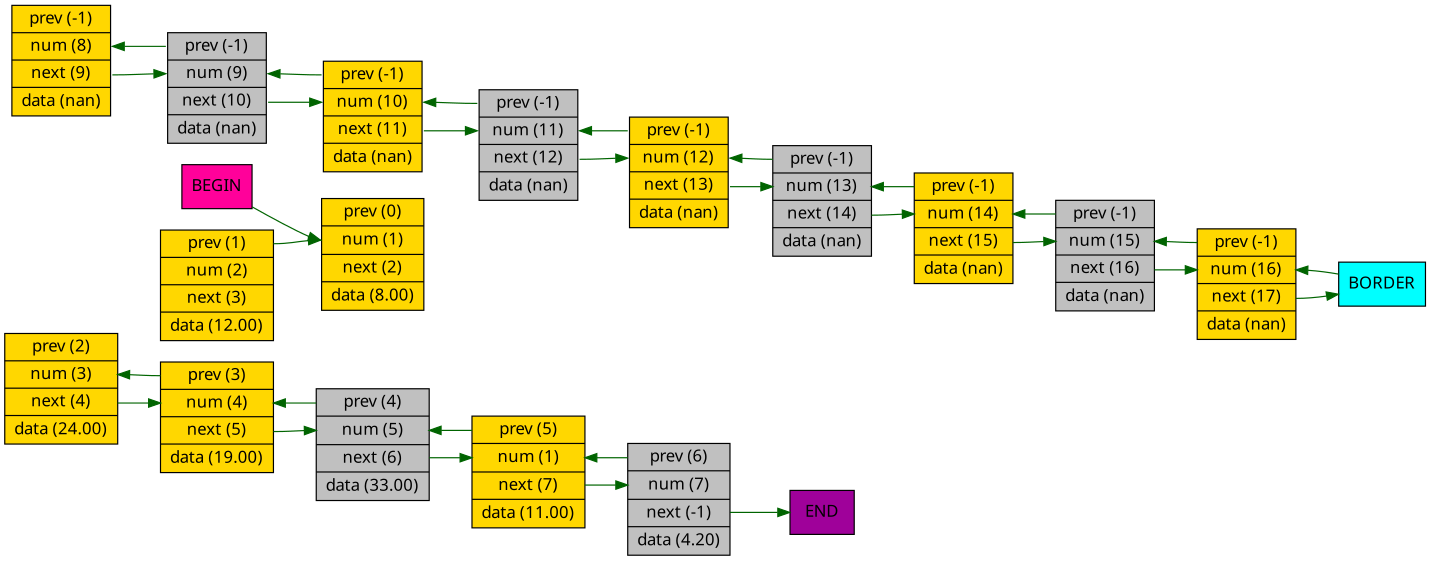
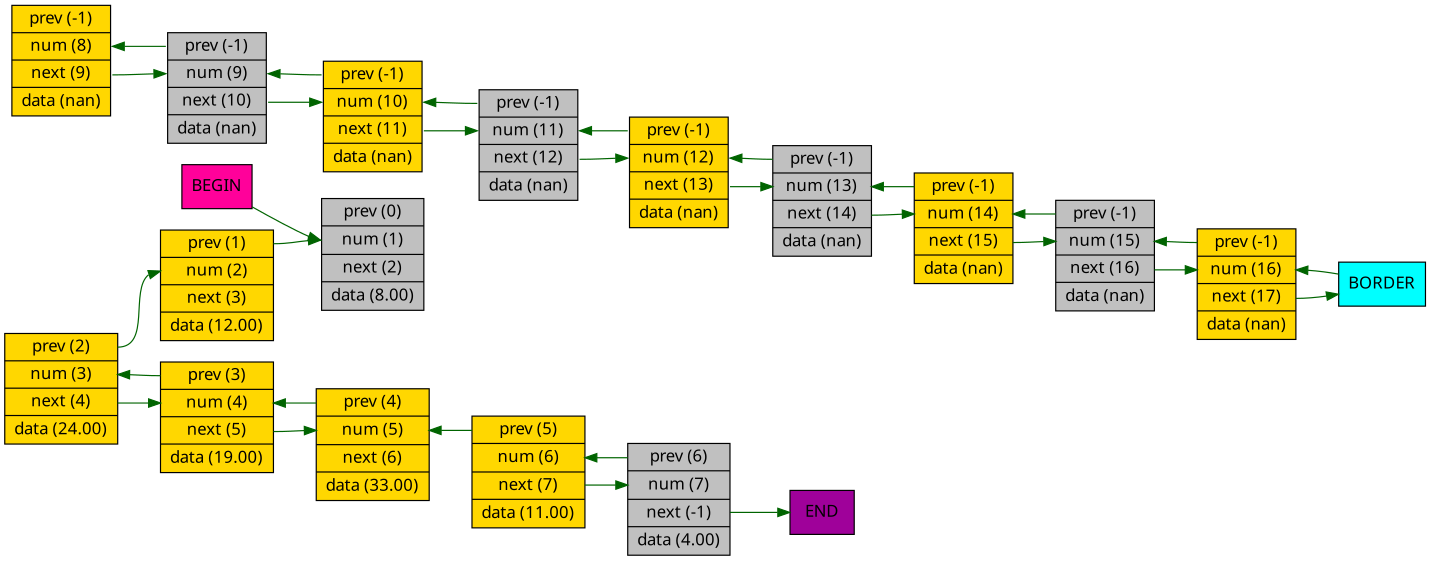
  digraph {
    fontname="Noto Sans"
    rankdir=LR
    node [color="#000000" fillcolor=gold fontname="Noto Sans" shape=record style=filled]
    edge [color=darkgreen fontname="Noto Sans" headport=f1 tailport=f2]
    n1 [fillcolor="#FF019A" label="<f1> BEGIN"]
-   n2 [label="<f0> prev (0)|<f1> num (1)|<f2> next (2)|<f3> data (8.00)"]
+   n2 [fillcolor=grey label="<f0> prev (0)|<f1> num (1)|<f2> next (2)|<f3> data (8.00)"]
    n3 [fillcolor="#9F019A" label="<f1> END"]
    n4 [label="<f0> prev (1)|<f1> num (2)|<f2> next (3)|<f3> data (12.00)"]
    n5 [label="<f0> prev (2)|<f1> num (3)|<f2> next (4)|<f3> data (24.00)"]
    n6 [label="<f0> prev (3)|<f1> num (4)|<f2> next (5)|<f3> data (19.00)"]
-   n7 [fillcolor=grey label="<f0> prev (4)|<f1> num (5)|<f2> next (6)|<f3> data (33.00)"]
-   n8 [label="<f0> prev (5)|<f1> num (1)|<f2> next (7)|<f3> data (11.00)"]
-   n9 [fillcolor=grey label="<f0> prev (6)|<f1> num (7)|<f2> next (-1)|<f3> data (4.20)"]
+   n7 [label="<f0> prev (4)|<f1> num (5)|<f2> next (6)|<f3> data (33.00)"]
+   n8 [label="<f0> prev (5)|<f1> num (6)|<f2> next (7)|<f3> data (11.00)"]
+   n9 [fillcolor=grey label="<f0> prev (6)|<f1> num (7)|<f2> next (-1)|<f3> data (4.00)"]
    n10 [label="<f0> prev (-1)|<f1> num (8)|<f2> next (9)|<f3> data (nan)"]
    n11 [fillcolor=grey label="<f0> prev (-1)|<f1> num (9)|<f2> next (10)|<f3> data (nan)"]
    n12 [label="<f0> prev (-1)|<f1> num (10)|<f2> next (11)|<f3> data (nan)"]
    n13 [fillcolor=grey label="<f0> prev (-1)|<f1> num (11)|<f2> next (12)|<f3> data (nan)"]
    n14 [label="<f0> prev (-1)|<f1> num (12)|<f2> next (13)|<f3> data (nan)"]
    n15 [fillcolor=grey label="<f0> prev (-1)|<f1> num (13)|<f2> next (14)|<f3> data (nan)"]
    n16 [label="<f0> prev (-1)|<f1> num (14)|<f2> next (15)|<f3> data (nan)"]
    n17 [fillcolor=grey label="<f0> prev (-1)|<f1> num (15)|<f2> next (16)|<f3> data (nan)"]
    n18 [label="<f0> prev (-1)|<f1> num (16)|<f2> next (17)|<f3> data (nan)"]
    n19 [fillcolor=cyan label=BORDER]
    n1 -> n2
    n4 -> n2 [tailport=f0]
+   n5 -> n4 [tailport=f0]
    n5 -> n6
    n6 -> n5 [tailport=f0]
    n6 -> n7
    n7 -> n6 [tailport=f0]
-   n7 -> n8
    n8 -> n7 [tailport=f0]
    n8 -> n9
    n9 -> n3
    n9 -> n8 [tailport=f0]
    n10 -> n11
    n11 -> n10 [tailport=f0]
    n11 -> n12
    n12 -> n11 [tailport=f0]
    n12 -> n13
    n13 -> n12 [tailport=f0]
    n13 -> n14
    n14 -> n13 [tailport=f0]
    n14 -> n15
    n15 -> n14 [tailport=f0]
    n15 -> n16
    n16 -> n15 [tailport=f0]
    n16 -> n17
    n17 -> n16 [tailport=f0]
    n17 -> n18
    n18 -> n17 [tailport=f0]
    n18 -> n19
    n19 -> n18 [tailport=f0]
  }
